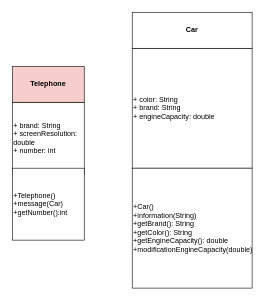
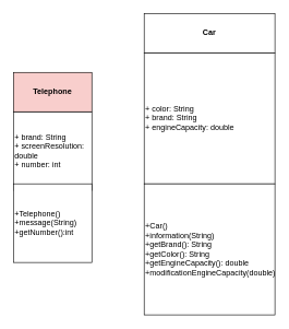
  <mxCell id="0" />
  <mxCell id="1" parent="0" />
  <mxCell id="2" value="+ brand: String&lt;br&gt;+ screenResolution: double&lt;br&gt;+ number: int" style="whiteSpace=wrap;html=1;aspect=fixed;align=left;" vertex="1" parent="1"><mxGeometry x="20" y="170" width="120" height="120" as="geometry" /></mxCell>
  <mxCell id="3" value="+ color: String&lt;br&gt;+ brand: String&lt;br&gt;+ engineCapacity: double" style="whiteSpace=wrap;html=1;aspect=fixed;align=left;" vertex="1" parent="1"><mxGeometry x="220" y="80" width="200" height="200" as="geometry" /></mxCell>
- <mxCell id="4" value="+Telephone()&lt;br&gt;+message(Car)&lt;br&gt;+getNumber():int" style="whiteSpace=wrap;html=1;aspect=fixed;align=left;" vertex="1" parent="1"><mxGeometry x="20" y="280" width="120" height="120" as="geometry" /></mxCell>
+ <mxCell id="4" value="+Telephone()&lt;br&gt;+message(String)&lt;br&gt;+getNumber():int" style="whiteSpace=wrap;html=1;aspect=fixed;align=left;" vertex="1" parent="1"><mxGeometry x="20" y="280" width="120" height="120" as="geometry" /></mxCell>
  <mxCell id="5" value="+Car()&lt;br&gt;+information(String)&lt;br&gt;+getBrand(): String&lt;br&gt;+getColor(): String&lt;br&gt;+getEngineCapacity(): double&lt;br&gt;+modificationEngineCapacity(double)" style="whiteSpace=wrap;html=1;aspect=fixed;align=left;" vertex="1" parent="1"><mxGeometry x="220" y="280" width="200" height="200" as="geometry" /></mxCell>
  <mxCell id="6" value="&lt;b&gt;Telephone&lt;/b&gt;" style="rounded=0;whiteSpace=wrap;html=1;fillColor=#f8cecc;" vertex="1" parent="1"><mxGeometry x="20" y="110" width="120" height="60" as="geometry" /></mxCell>
  <mxCell id="7" value="&lt;b&gt;Car&lt;/b&gt;" style="rounded=0;whiteSpace=wrap;html=1;" vertex="1" parent="1"><mxGeometry x="220" y="20" width="200" height="60" as="geometry" /></mxCell>
